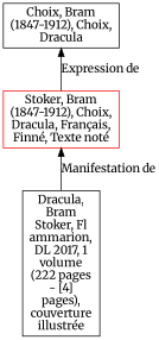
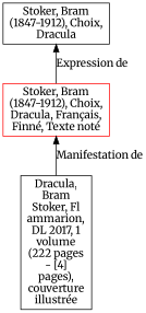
  digraph {
    rankdir=BT
    fontname=Merriweather
    node [align=left shape=rect fontname=Merriweather]
    edge [fontname=Merriweather]
    n1 [color=red label="Stoker, Bram\n(1847-1912), Choix,\nDracula, Français,\nFinné, Texte noté"]
-   n2 [label="Choix, Bram\n(1847-1912), Choix,\nDracula"]
+   n2 [label="Stoker, Bram\n(1847-1912), Choix,\nDracula"]
    n3 [label="Dracula,\nBram\nStoker, Fl\nammarion,\nDL 2017, 1\nvolume\n(222 pages\n- [4]\npages),\ncouverture\nillustrée"]
    n1 -> n2 [label="Expression de"]
    n3 -> n1 [label="Manifestation de"]
  }
